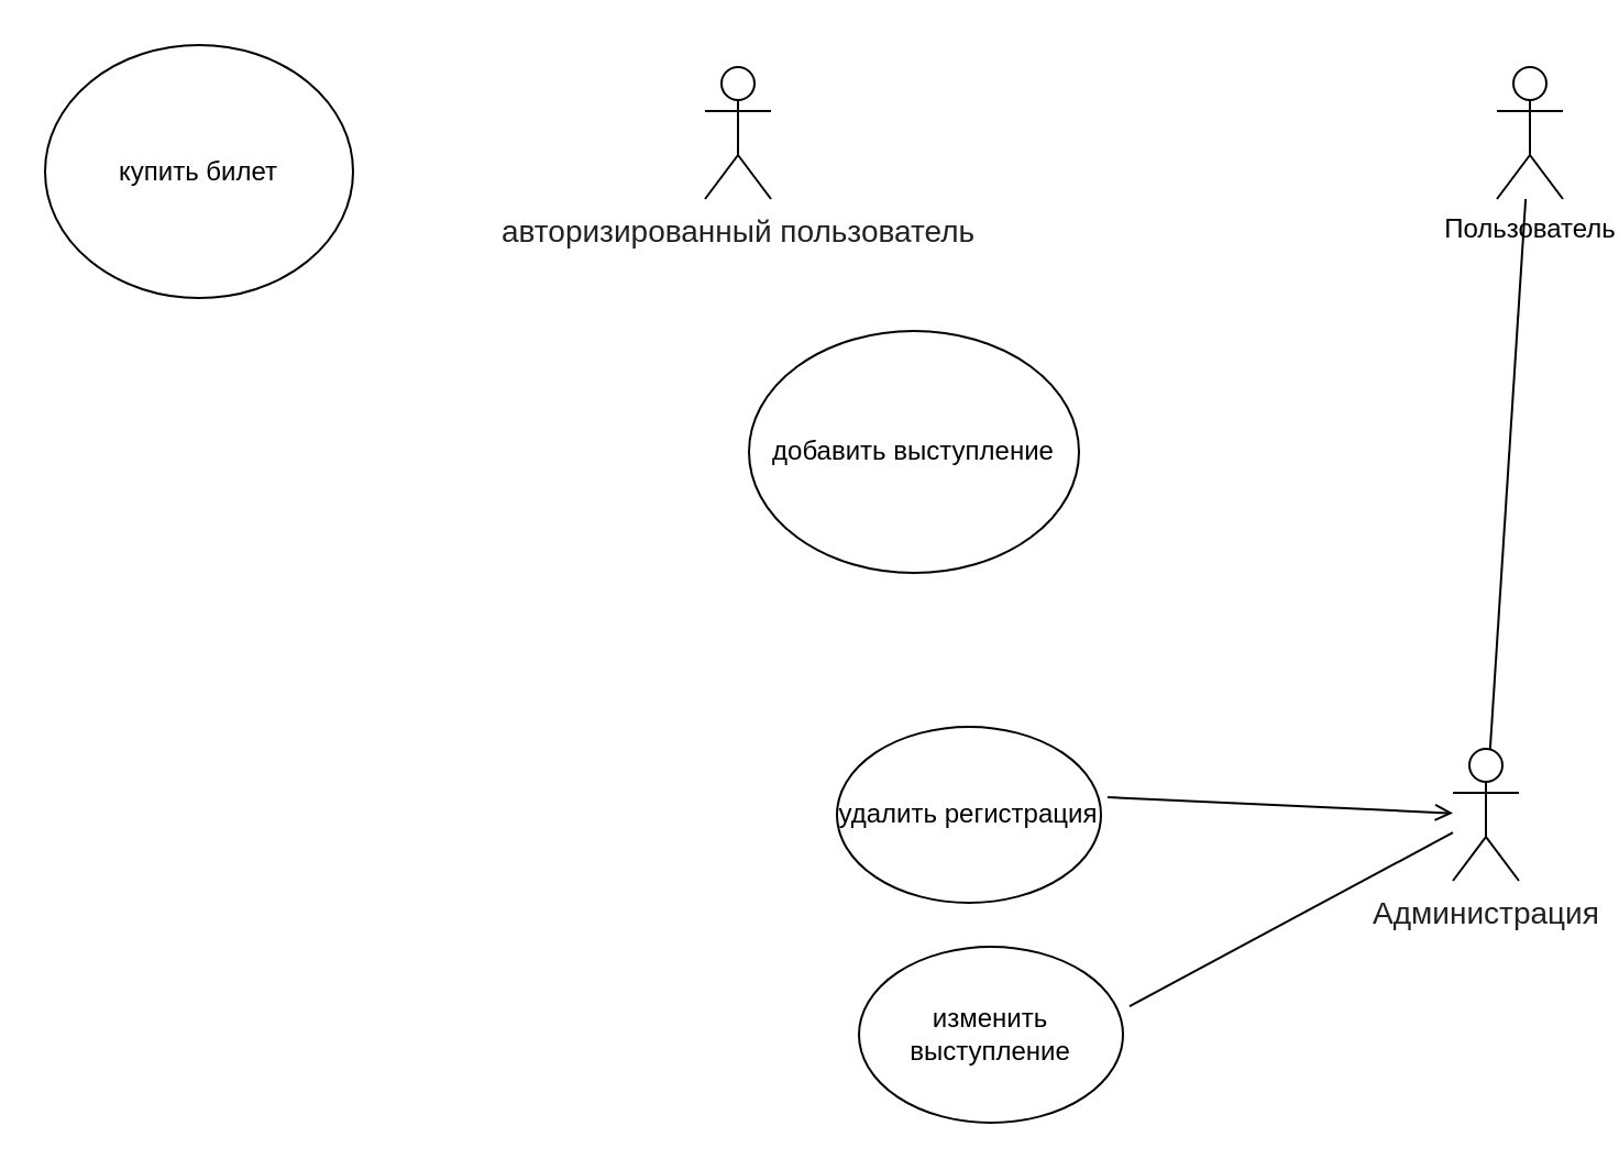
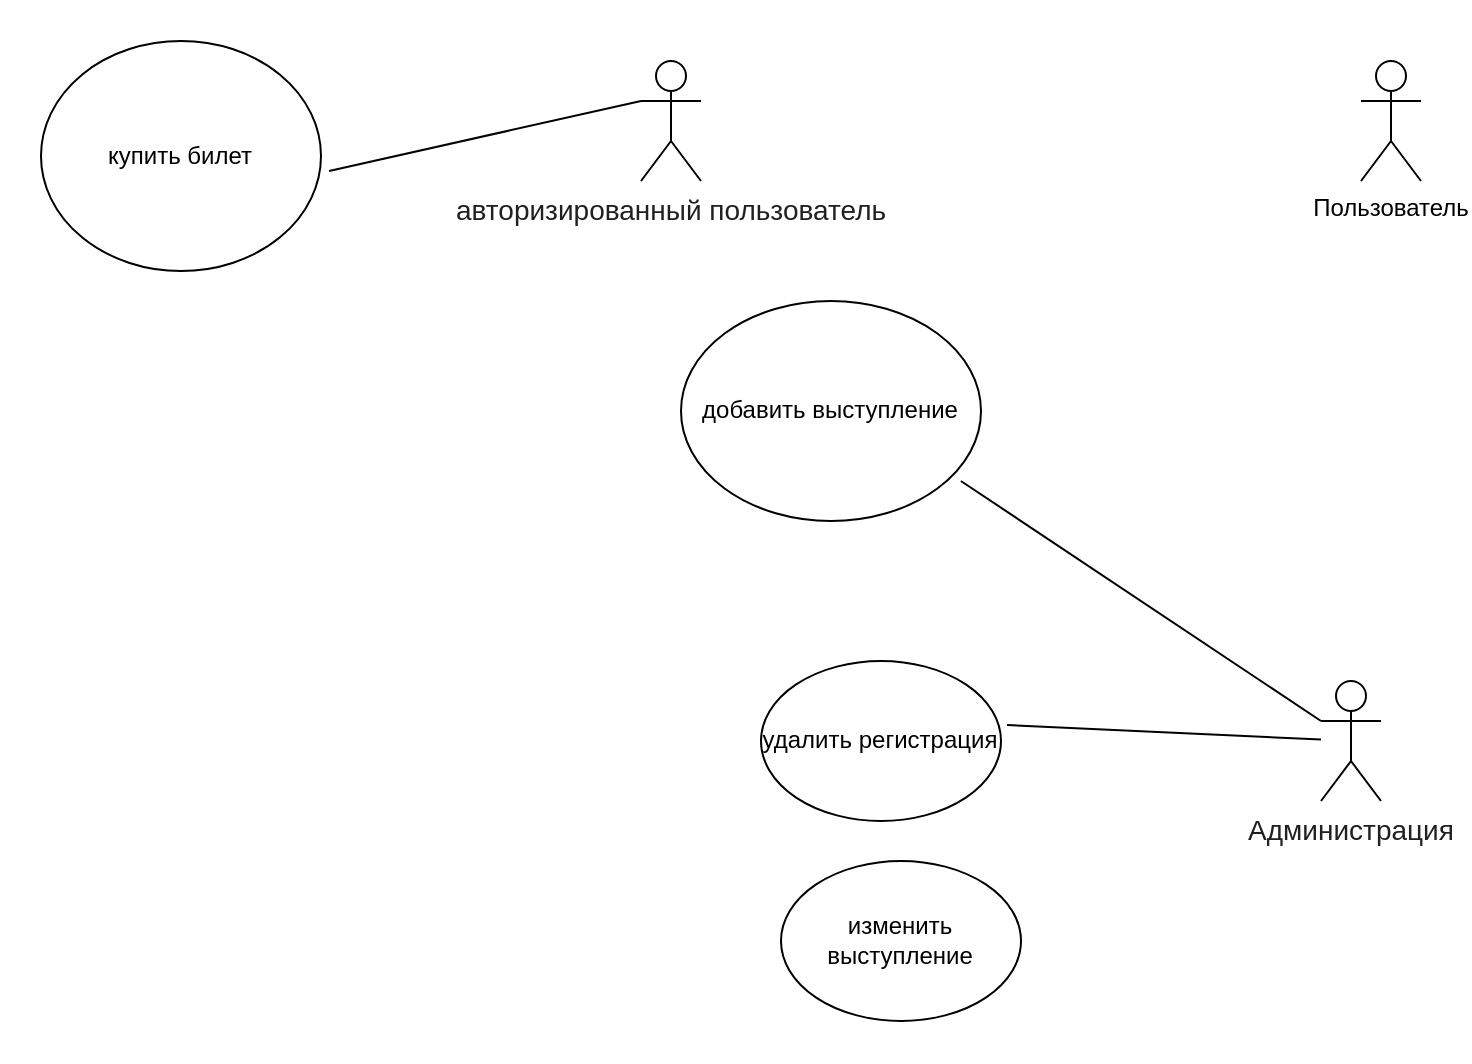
  <mxCell id="0" />
  <mxCell id="1" parent="0" />
  <mxCell id="2" value="добавить выступление" style="ellipse;whiteSpace=wrap;html=1;" parent="1" vertex="1"><mxGeometry x="340" y="150" width="150" height="110" as="geometry" /></mxCell>
  <mxCell id="3" value="&lt;span style=&quot;text-align: start; background-color: rgb(255, 255, 255); font-size: 14px; color: rgb(32, 33, 34); font-family: sans-serif;&quot;&gt;Администрация&lt;br&gt;&lt;/span&gt;" style="shape=umlActor;verticalLabelPosition=bottom;verticalAlign=top;html=1;outlineConnect=0;" parent="1" vertex="1"><mxGeometry x="660" y="340" width="30" height="60" as="geometry" /></mxCell>
  <mxCell id="4" value="удалить регистрация" style="ellipse;whiteSpace=wrap;html=1;" parent="1" vertex="1"><mxGeometry x="380" y="330" width="120" height="80" as="geometry" /></mxCell>
  <mxCell id="5" value="изменить выступление" style="ellipse;whiteSpace=wrap;html=1;" parent="1" vertex="1"><mxGeometry x="390" y="430" width="120" height="80" as="geometry" /></mxCell>
  <mxCell id="6" value="купить билет" style="ellipse;whiteSpace=wrap;html=1;" parent="1" vertex="1"><mxGeometry x="20" y="20" width="140" height="115" as="geometry" /></mxCell>
  <mxCell id="7" value="Пользователь&lt;br&gt;" style="shape=umlActor;verticalLabelPosition=bottom;verticalAlign=top;html=1;outlineConnect=0;" parent="1" vertex="1"><mxGeometry x="680" y="30" width="30" height="60" as="geometry" /></mxCell>
  <mxCell id="8" value="&lt;span style=&quot;text-align: start; background-color: rgb(255, 255, 255); font-size: 14px; color: rgb(32, 33, 34); font-family: sans-serif;&quot;&gt;авторизированный пользователь&lt;br&gt;&lt;/span&gt;" style="shape=umlActor;verticalLabelPosition=bottom;verticalAlign=top;html=1;outlineConnect=0;" parent="1" vertex="1"><mxGeometry x="320" y="30" width="30" height="60" as="geometry" /></mxCell>
- <mxCell id="9" value="" style="endArrow=none;html=1;rounded=0;" edge="1" parent="1" source="3" target="7"><mxGeometry width="50" height="50" relative="1" as="geometry"><mxPoint x="540" y="300" as="sourcePoint" /><mxPoint x="590" y="250" as="targetPoint" /></mxGeometry></mxCell>
- <mxCell id="10" value="" style="endArrow=none;html=1;rounded=0;exitX=1.025;exitY=0.338;exitDx=0;exitDy=0;exitPerimeter=0;" edge="1" parent="1" source="5" target="3"><mxGeometry width="50" height="50" relative="1" as="geometry"><mxPoint x="540" y="300" as="sourcePoint" /><mxPoint x="590" y="250" as="targetPoint" /></mxGeometry></mxCell>
- <mxCell id="11" value="" style="endArrow=open;html=1;rounded=0;exitX=1.025;exitY=0.4;exitDx=0;exitDy=0;exitPerimeter=0;" edge="1" parent="1" source="4" target="3"><mxGeometry width="50" height="50" relative="1" as="geometry"><mxPoint x="540" y="300" as="sourcePoint" /><mxPoint x="590" y="250" as="targetPoint" /></mxGeometry></mxCell>
+ <mxCell id="9" value="" style="endArrow=none;html=1;rounded=0;entryX=0.933;entryY=0.818;entryDx=0;entryDy=0;entryPerimeter=0;" edge="1" parent="1" source="3" target="2"><mxGeometry width="50" height="50" relative="1" as="geometry"><mxPoint x="540" y="300" as="sourcePoint" /><mxPoint x="590" y="250" as="targetPoint" /></mxGeometry></mxCell>
+ <mxCell id="11" value="" style="endArrow=none;html=1;rounded=0;exitX=1.025;exitY=0.4;exitDx=0;exitDy=0;exitPerimeter=0;" edge="1" parent="1" source="4" target="3"><mxGeometry width="50" height="50" relative="1" as="geometry"><mxPoint x="540" y="300" as="sourcePoint" /><mxPoint x="590" y="250" as="targetPoint" /></mxGeometry></mxCell>
+ <mxCell id="12" value="" style="endArrow=none;html=1;rounded=0;exitX=1.029;exitY=0.565;exitDx=0;exitDy=0;exitPerimeter=0;entryX=0;entryY=0.333;entryDx=0;entryDy=0;entryPerimeter=0;" edge="1" parent="1" source="6" target="8"><mxGeometry width="50" height="50" relative="1" as="geometry"><mxPoint x="540" y="300" as="sourcePoint" /><mxPoint x="590" y="250" as="targetPoint" /></mxGeometry></mxCell>
